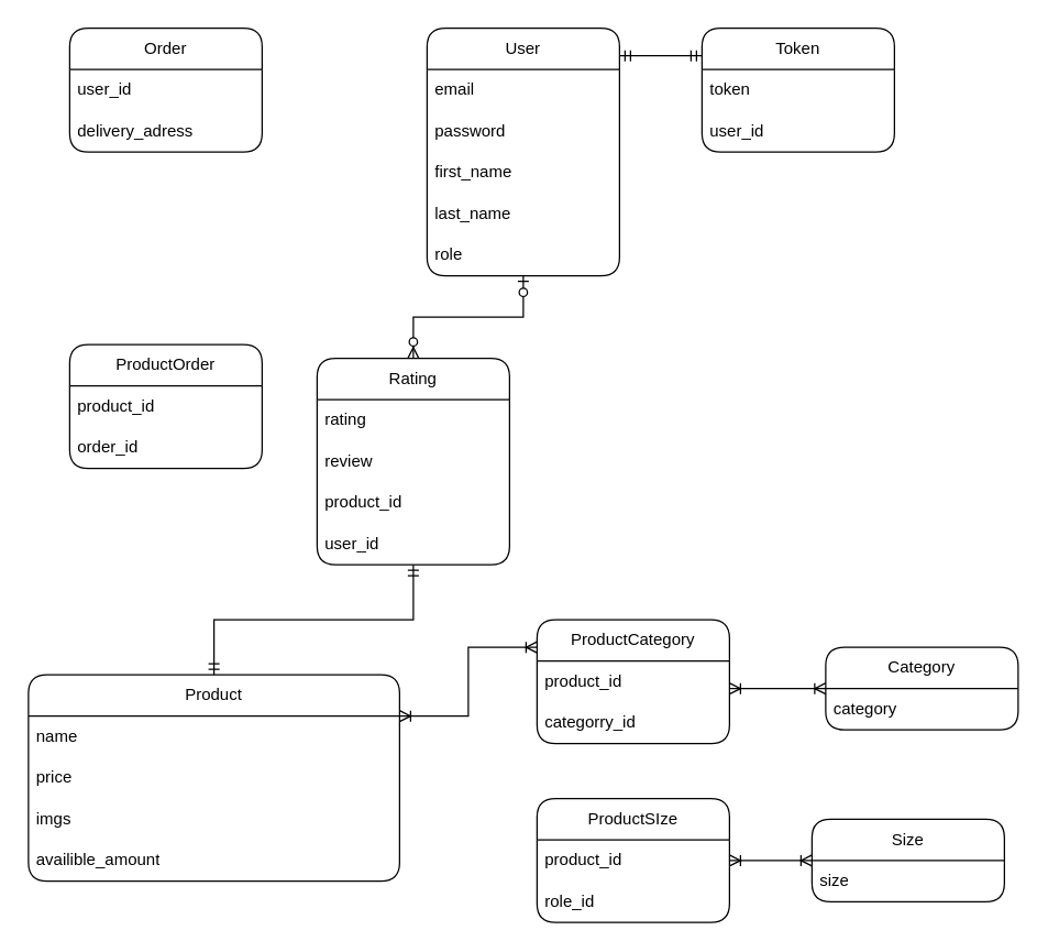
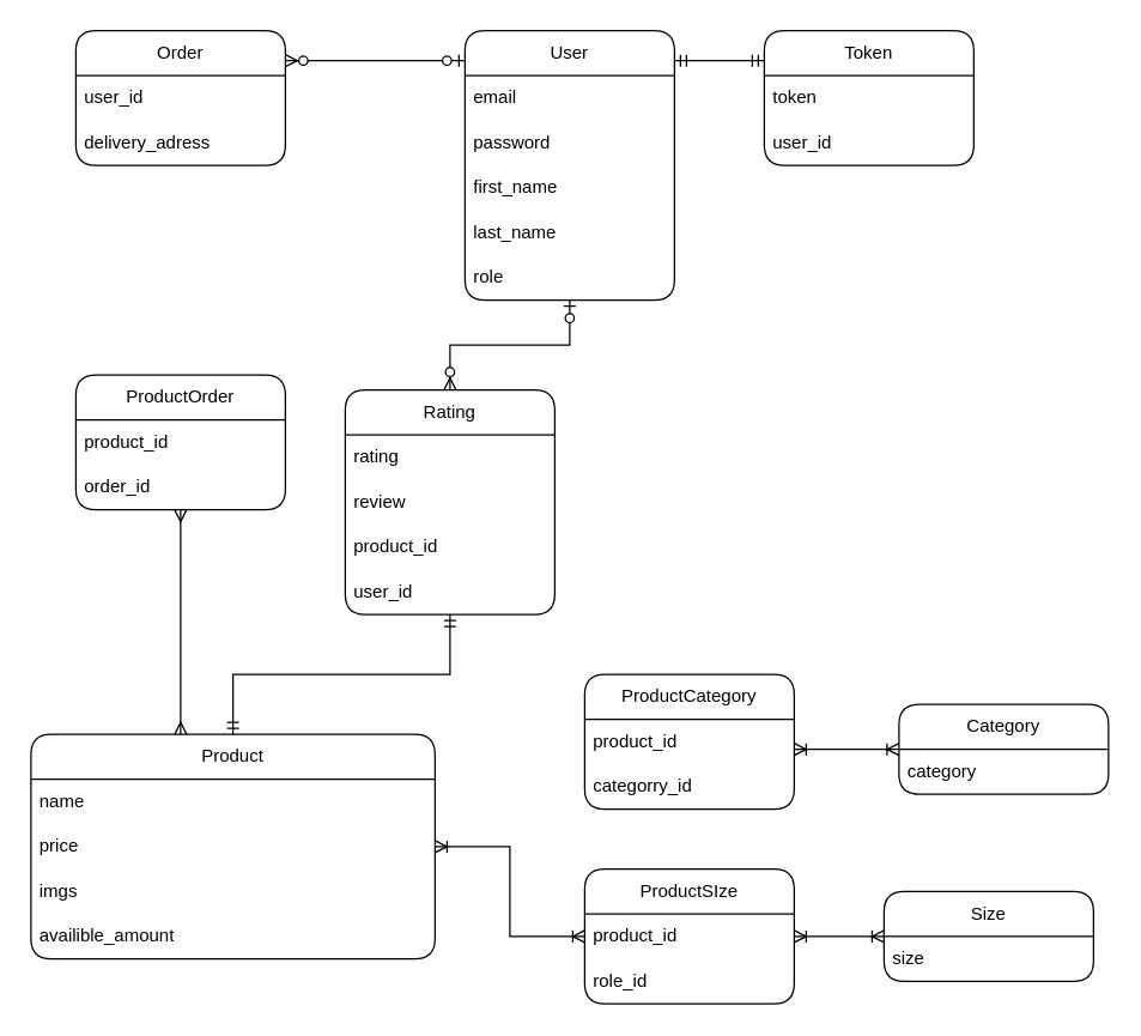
  <mxCell id="0" />
  <mxCell id="1" parent="0" />
  <mxCell id="2" value="&lt;div&gt;User&lt;/div&gt;" style="swimlane;fontStyle=0;childLayout=stackLayout;horizontal=1;startSize=30;horizontalStack=0;resizeParent=1;resizeParentMax=0;resizeLast=0;collapsible=1;marginBottom=0;whiteSpace=wrap;html=1;rounded=1;" vertex="1" parent="1"><mxGeometry x="310" y="20" width="140" height="180" as="geometry" /></mxCell>
  <mxCell id="3" value="email&lt;span style=&quot;white-space: pre;&quot;&gt;&#09;&lt;br&gt;&lt;/span&gt;" style="text;strokeColor=none;fillColor=none;align=left;verticalAlign=middle;spacingLeft=4;spacingRight=4;overflow=hidden;points=[[0,0.5],[1,0.5]];portConstraint=eastwest;rotatable=0;whiteSpace=wrap;html=1;rounded=1;" vertex="1" parent="2"><mxGeometry y="30" width="140" height="30" as="geometry" /></mxCell>
  <mxCell id="4" value="password" style="text;strokeColor=none;fillColor=none;align=left;verticalAlign=middle;spacingLeft=4;spacingRight=4;overflow=hidden;points=[[0,0.5],[1,0.5]];portConstraint=eastwest;rotatable=0;whiteSpace=wrap;html=1;rounded=1;" vertex="1" parent="2"><mxGeometry y="60" width="140" height="30" as="geometry" /></mxCell>
  <mxCell id="5" value="first_name" style="text;strokeColor=none;fillColor=none;align=left;verticalAlign=middle;spacingLeft=4;spacingRight=4;overflow=hidden;points=[[0,0.5],[1,0.5]];portConstraint=eastwest;rotatable=0;whiteSpace=wrap;html=1;rounded=1;" vertex="1" parent="2"><mxGeometry y="90" width="140" height="30" as="geometry" /></mxCell>
  <mxCell id="6" value="last_name" style="text;strokeColor=none;fillColor=none;align=left;verticalAlign=middle;spacingLeft=4;spacingRight=4;overflow=hidden;points=[[0,0.5],[1,0.5]];portConstraint=eastwest;rotatable=0;whiteSpace=wrap;html=1;rounded=1;" vertex="1" parent="2"><mxGeometry y="120" width="140" height="30" as="geometry" /></mxCell>
  <mxCell id="7" value="role" style="text;strokeColor=none;fillColor=none;align=left;verticalAlign=middle;spacingLeft=4;spacingRight=4;overflow=hidden;points=[[0,0.5],[1,0.5]];portConstraint=eastwest;rotatable=0;whiteSpace=wrap;html=1;rounded=1;" vertex="1" parent="2"><mxGeometry y="150" width="140" height="30" as="geometry" /></mxCell>
  <mxCell id="8" value="Token" style="swimlane;fontStyle=0;childLayout=stackLayout;horizontal=1;startSize=30;horizontalStack=0;resizeParent=1;resizeParentMax=0;resizeLast=0;collapsible=1;marginBottom=0;whiteSpace=wrap;html=1;rounded=1;" vertex="1" parent="1"><mxGeometry x="510" y="20" width="140" height="90" as="geometry" /></mxCell>
  <mxCell id="9" value="token" style="text;strokeColor=none;fillColor=none;align=left;verticalAlign=middle;spacingLeft=4;spacingRight=4;overflow=hidden;points=[[0,0.5],[1,0.5]];portConstraint=eastwest;rotatable=0;whiteSpace=wrap;html=1;rounded=1;" vertex="1" parent="8"><mxGeometry y="30" width="140" height="30" as="geometry" /></mxCell>
  <mxCell id="10" value="user_id" style="text;strokeColor=none;fillColor=none;align=left;verticalAlign=middle;spacingLeft=4;spacingRight=4;overflow=hidden;points=[[0,0.5],[1,0.5]];portConstraint=eastwest;rotatable=0;whiteSpace=wrap;html=1;rounded=1;" vertex="1" parent="8"><mxGeometry y="60" width="140" height="30" as="geometry" /></mxCell>
  <mxCell id="11" value="Size" style="swimlane;fontStyle=0;childLayout=stackLayout;horizontal=1;startSize=30;horizontalStack=0;resizeParent=1;resizeParentMax=0;resizeLast=0;collapsible=1;marginBottom=0;whiteSpace=wrap;html=1;rounded=1;" vertex="1" parent="1"><mxGeometry x="590" y="595" width="140" height="60" as="geometry" /></mxCell>
  <mxCell id="12" value="size" style="text;strokeColor=none;fillColor=none;align=left;verticalAlign=middle;spacingLeft=4;spacingRight=4;overflow=hidden;points=[[0,0.5],[1,0.5]];portConstraint=eastwest;rotatable=0;whiteSpace=wrap;html=1;rounded=1;" vertex="1" parent="11"><mxGeometry y="30" width="140" height="30" as="geometry" /></mxCell>
  <mxCell id="13" value="Category" style="swimlane;fontStyle=0;childLayout=stackLayout;horizontal=1;startSize=30;horizontalStack=0;resizeParent=1;resizeParentMax=0;resizeLast=0;collapsible=1;marginBottom=0;whiteSpace=wrap;html=1;rounded=1;" vertex="1" parent="1"><mxGeometry x="600" y="470" width="140" height="60" as="geometry" /></mxCell>
  <mxCell id="14" value="category" style="text;strokeColor=none;fillColor=none;align=left;verticalAlign=middle;spacingLeft=4;spacingRight=4;overflow=hidden;points=[[0,0.5],[1,0.5]];portConstraint=eastwest;rotatable=0;whiteSpace=wrap;html=1;rounded=1;" vertex="1" parent="13"><mxGeometry y="30" width="140" height="30" as="geometry" /></mxCell>
  <mxCell id="15" value="Product" style="swimlane;fontStyle=0;childLayout=stackLayout;horizontal=1;startSize=30;horizontalStack=0;resizeParent=1;resizeParentMax=0;resizeLast=0;collapsible=1;marginBottom=0;whiteSpace=wrap;html=1;rounded=1;shadow=0;glass=0;swimlaneLine=1;" vertex="1" parent="1"><mxGeometry x="20" y="490" width="270" height="150" as="geometry"><mxRectangle x="260" y="560" width="80" height="30" as="alternateBounds" /></mxGeometry></mxCell>
  <mxCell id="16" value="name" style="text;strokeColor=none;fillColor=none;align=left;verticalAlign=middle;spacingLeft=4;spacingRight=4;overflow=hidden;points=[[0,0.5],[1,0.5]];portConstraint=eastwest;rotatable=0;whiteSpace=wrap;html=1;rounded=1;" vertex="1" parent="15"><mxGeometry y="30" width="270" height="30" as="geometry" /></mxCell>
  <mxCell id="17" value="price" style="text;strokeColor=none;fillColor=none;align=left;verticalAlign=middle;spacingLeft=4;spacingRight=4;overflow=hidden;points=[[0,0.5],[1,0.5]];portConstraint=eastwest;rotatable=0;whiteSpace=wrap;html=1;rounded=1;" vertex="1" parent="15"><mxGeometry y="60" width="270" height="30" as="geometry" /></mxCell>
  <mxCell id="18" value="imgs" style="text;strokeColor=none;fillColor=none;align=left;verticalAlign=middle;spacingLeft=4;spacingRight=4;overflow=hidden;points=[[0,0.5],[1,0.5]];portConstraint=eastwest;rotatable=0;whiteSpace=wrap;html=1;rounded=1;" vertex="1" parent="15"><mxGeometry y="90" width="270" height="30" as="geometry" /></mxCell>
  <mxCell id="19" value="availible_amount" style="text;strokeColor=none;fillColor=none;align=left;verticalAlign=middle;spacingLeft=4;spacingRight=4;overflow=hidden;points=[[0,0.5],[1,0.5]];portConstraint=eastwest;rotatable=0;whiteSpace=wrap;html=1;rounded=1;" vertex="1" parent="15"><mxGeometry y="120" width="270" height="30" as="geometry" /></mxCell>
  <mxCell id="20" value="Rating" style="swimlane;fontStyle=0;childLayout=stackLayout;horizontal=1;startSize=30;horizontalStack=0;resizeParent=1;resizeParentMax=0;resizeLast=0;collapsible=1;marginBottom=0;whiteSpace=wrap;html=1;rounded=1;" vertex="1" parent="1"><mxGeometry x="230" y="260" width="140" height="150" as="geometry" /></mxCell>
  <mxCell id="21" value="rating" style="text;strokeColor=none;fillColor=none;align=left;verticalAlign=middle;spacingLeft=4;spacingRight=4;overflow=hidden;points=[[0,0.5],[1,0.5]];portConstraint=eastwest;rotatable=0;whiteSpace=wrap;html=1;rounded=1;" vertex="1" parent="20"><mxGeometry y="30" width="140" height="30" as="geometry" /></mxCell>
  <mxCell id="22" value="review" style="text;strokeColor=none;fillColor=none;align=left;verticalAlign=middle;spacingLeft=4;spacingRight=4;overflow=hidden;points=[[0,0.5],[1,0.5]];portConstraint=eastwest;rotatable=0;whiteSpace=wrap;html=1;rounded=1;" vertex="1" parent="20"><mxGeometry y="60" width="140" height="30" as="geometry" /></mxCell>
  <mxCell id="23" value="product_id" style="text;strokeColor=none;fillColor=none;align=left;verticalAlign=middle;spacingLeft=4;spacingRight=4;overflow=hidden;points=[[0,0.5],[1,0.5]];portConstraint=eastwest;rotatable=0;whiteSpace=wrap;html=1;rounded=1;" vertex="1" parent="20"><mxGeometry y="90" width="140" height="30" as="geometry" /></mxCell>
  <mxCell id="24" value="user_id" style="text;strokeColor=none;fillColor=none;align=left;verticalAlign=middle;spacingLeft=4;spacingRight=4;overflow=hidden;points=[[0,0.5],[1,0.5]];portConstraint=eastwest;rotatable=0;whiteSpace=wrap;html=1;rounded=1;" vertex="1" parent="20"><mxGeometry y="120" width="140" height="30" as="geometry" /></mxCell>
  <mxCell id="25" value="Order" style="swimlane;fontStyle=0;childLayout=stackLayout;horizontal=1;startSize=30;horizontalStack=0;resizeParent=1;resizeParentMax=0;resizeLast=0;collapsible=1;marginBottom=0;whiteSpace=wrap;html=1;rounded=1;" vertex="1" parent="1"><mxGeometry x="50" y="20" width="140" height="90" as="geometry" /></mxCell>
  <mxCell id="26" value="user_id" style="text;strokeColor=none;fillColor=none;align=left;verticalAlign=middle;spacingLeft=4;spacingRight=4;overflow=hidden;points=[[0,0.5],[1,0.5]];portConstraint=eastwest;rotatable=0;whiteSpace=wrap;html=1;rounded=1;" vertex="1" parent="25"><mxGeometry y="30" width="140" height="30" as="geometry" /></mxCell>
  <mxCell id="27" value="delivery_adress" style="text;strokeColor=none;fillColor=none;align=left;verticalAlign=middle;spacingLeft=4;spacingRight=4;overflow=hidden;points=[[0,0.5],[1,0.5]];portConstraint=eastwest;rotatable=0;whiteSpace=wrap;html=1;rounded=1;" vertex="1" parent="25"><mxGeometry y="60" width="140" height="30" as="geometry" /></mxCell>
  <mxCell id="28" value="" style="fontSize=12;html=1;endArrow=ERmandOne;startArrow=ERmandOne;rounded=0;edgeStyle=orthogonalEdgeStyle;" edge="1" parent="1" source="2" target="8"><mxGeometry width="100" height="100" relative="1" as="geometry"><mxPoint x="250" y="420" as="sourcePoint" /><mxPoint x="350" y="320" as="targetPoint" /><Array as="points"><mxPoint x="500" y="40" /><mxPoint x="500" y="40" /></Array></mxGeometry></mxCell>
+ <mxCell id="29" value="" style="edgeStyle=orthogonalEdgeStyle;fontSize=12;html=1;endArrow=ERzeroToMany;startArrow=ERzeroToOne;rounded=0;" edge="1" parent="1" source="2" target="25"><mxGeometry width="100" height="100" relative="1" as="geometry"><mxPoint x="250" y="420" as="sourcePoint" /><mxPoint x="350" y="320" as="targetPoint" /><Array as="points"><mxPoint x="200" y="40" /><mxPoint x="200" y="40" /></Array></mxGeometry></mxCell>
  <mxCell id="30" value="" style="edgeStyle=orthogonalEdgeStyle;fontSize=12;html=1;endArrow=ERzeroToMany;startArrow=ERzeroToOne;rounded=0;" edge="1" parent="1" source="2" target="20"><mxGeometry width="100" height="100" relative="1" as="geometry"><mxPoint x="250" y="420" as="sourcePoint" /><mxPoint x="350" y="320" as="targetPoint" /></mxGeometry></mxCell>
  <mxCell id="31" value="" style="edgeStyle=orthogonalEdgeStyle;fontSize=12;html=1;endArrow=ERmandOne;startArrow=ERmandOne;rounded=0;" edge="1" parent="1" source="15" target="20"><mxGeometry width="100" height="100" relative="1" as="geometry"><mxPoint x="250" y="420" as="sourcePoint" /><mxPoint x="350" y="320" as="targetPoint" /></mxGeometry></mxCell>
  <mxCell id="32" value="" style="edgeStyle=orthogonalEdgeStyle;fontSize=12;html=1;endArrow=ERoneToMany;startArrow=ERoneToMany;rounded=0;" edge="1" parent="1" source="34" target="13"><mxGeometry width="100" height="100" relative="1" as="geometry"><mxPoint x="250" y="420" as="sourcePoint" /><mxPoint x="350" y="320" as="targetPoint" /><Array as="points"><mxPoint x="580" y="500" /><mxPoint x="580" y="500" /></Array></mxGeometry></mxCell>
- <mxCell id="33" value="" style="edgeStyle=orthogonalEdgeStyle;fontSize=12;html=1;endArrow=ERoneToMany;startArrow=ERoneToMany;rounded=0;" edge="1" parent="1" source="15" target="34"><mxGeometry width="100" height="100" relative="1" as="geometry"><mxPoint x="300" y="575" as="sourcePoint" /><mxPoint x="590" y="530" as="targetPoint" /><Array as="points"><mxPoint x="340" y="520" /><mxPoint x="340" y="470" /></Array></mxGeometry></mxCell>
  <mxCell id="34" value="ProductCategory" style="swimlane;fontStyle=0;childLayout=stackLayout;horizontal=1;startSize=30;horizontalStack=0;resizeParent=1;resizeParentMax=0;resizeLast=0;collapsible=1;marginBottom=0;whiteSpace=wrap;html=1;rounded=1;" vertex="1" parent="1"><mxGeometry x="390" y="450" width="140" height="90" as="geometry" /></mxCell>
  <mxCell id="35" value="product_id" style="text;strokeColor=none;fillColor=none;align=left;verticalAlign=middle;spacingLeft=4;spacingRight=4;overflow=hidden;points=[[0,0.5],[1,0.5]];portConstraint=eastwest;rotatable=0;whiteSpace=wrap;html=1;rounded=1;" vertex="1" parent="34"><mxGeometry y="30" width="140" height="30" as="geometry" /></mxCell>
  <mxCell id="36" value="categorry_id" style="text;strokeColor=none;fillColor=none;align=left;verticalAlign=middle;spacingLeft=4;spacingRight=4;overflow=hidden;points=[[0,0.5],[1,0.5]];portConstraint=eastwest;rotatable=0;whiteSpace=wrap;html=1;rounded=1;" vertex="1" parent="34"><mxGeometry y="60" width="140" height="30" as="geometry" /></mxCell>
  <mxCell id="37" value="" style="edgeStyle=entityRelationEdgeStyle;fontSize=12;html=1;endArrow=ERoneToMany;startArrow=ERoneToMany;rounded=0;" edge="1" parent="1" source="39" target="11"><mxGeometry width="100" height="100" relative="1" as="geometry"><mxPoint x="250" y="420" as="sourcePoint" /><mxPoint x="350" y="320" as="targetPoint" /></mxGeometry></mxCell>
+ <mxCell id="38" value="" style="edgeStyle=orthogonalEdgeStyle;fontSize=12;html=1;endArrow=ERoneToMany;startArrow=ERoneToMany;rounded=0;" edge="1" parent="1" source="15" target="39"><mxGeometry width="100" height="100" relative="1" as="geometry"><mxPoint x="300" y="575" as="sourcePoint" /><mxPoint x="590" y="650" as="targetPoint" /></mxGeometry></mxCell>
  <mxCell id="39" value="ProductSIze" style="swimlane;fontStyle=0;childLayout=stackLayout;horizontal=1;startSize=30;horizontalStack=0;resizeParent=1;resizeParentMax=0;resizeLast=0;collapsible=1;marginBottom=0;whiteSpace=wrap;html=1;rounded=1;" vertex="1" parent="1"><mxGeometry x="390" y="580" width="140" height="90" as="geometry" /></mxCell>
  <mxCell id="40" value="product_id" style="text;strokeColor=none;fillColor=none;align=left;verticalAlign=middle;spacingLeft=4;spacingRight=4;overflow=hidden;points=[[0,0.5],[1,0.5]];portConstraint=eastwest;rotatable=0;whiteSpace=wrap;html=1;rounded=1;" vertex="1" parent="39"><mxGeometry y="30" width="140" height="30" as="geometry" /></mxCell>
  <mxCell id="41" value="role_id" style="text;strokeColor=none;fillColor=none;align=left;verticalAlign=middle;spacingLeft=4;spacingRight=4;overflow=hidden;points=[[0,0.5],[1,0.5]];portConstraint=eastwest;rotatable=0;whiteSpace=wrap;html=1;rounded=1;" vertex="1" parent="39"><mxGeometry y="60" width="140" height="30" as="geometry" /></mxCell>
+ <mxCell id="42" value="" style="edgeStyle=orthogonalEdgeStyle;fontSize=12;html=1;endArrow=ERmany;startArrow=ERmany;rounded=0;" edge="1" parent="1" source="15" target="43"><mxGeometry width="100" height="100" relative="1" as="geometry"><mxPoint x="155" y="490" as="sourcePoint" /><mxPoint x="120" y="110" as="targetPoint" /><Array as="points"><mxPoint x="120" y="450" /><mxPoint x="120" y="450" /></Array></mxGeometry></mxCell>
  <mxCell id="43" value="ProductOrder" style="swimlane;fontStyle=0;childLayout=stackLayout;horizontal=1;startSize=30;horizontalStack=0;resizeParent=1;resizeParentMax=0;resizeLast=0;collapsible=1;marginBottom=0;whiteSpace=wrap;html=1;rounded=1;" vertex="1" parent="1"><mxGeometry x="50" y="250" width="140" height="90" as="geometry" /></mxCell>
  <mxCell id="44" value="product_id" style="text;strokeColor=none;fillColor=none;align=left;verticalAlign=middle;spacingLeft=4;spacingRight=4;overflow=hidden;points=[[0,0.5],[1,0.5]];portConstraint=eastwest;rotatable=0;whiteSpace=wrap;html=1;rounded=1;" vertex="1" parent="43"><mxGeometry y="30" width="140" height="30" as="geometry" /></mxCell>
  <mxCell id="45" value="order_id" style="text;strokeColor=none;fillColor=none;align=left;verticalAlign=middle;spacingLeft=4;spacingRight=4;overflow=hidden;points=[[0,0.5],[1,0.5]];portConstraint=eastwest;rotatable=0;whiteSpace=wrap;html=1;rounded=1;" vertex="1" parent="43"><mxGeometry y="60" width="140" height="30" as="geometry" /></mxCell>
